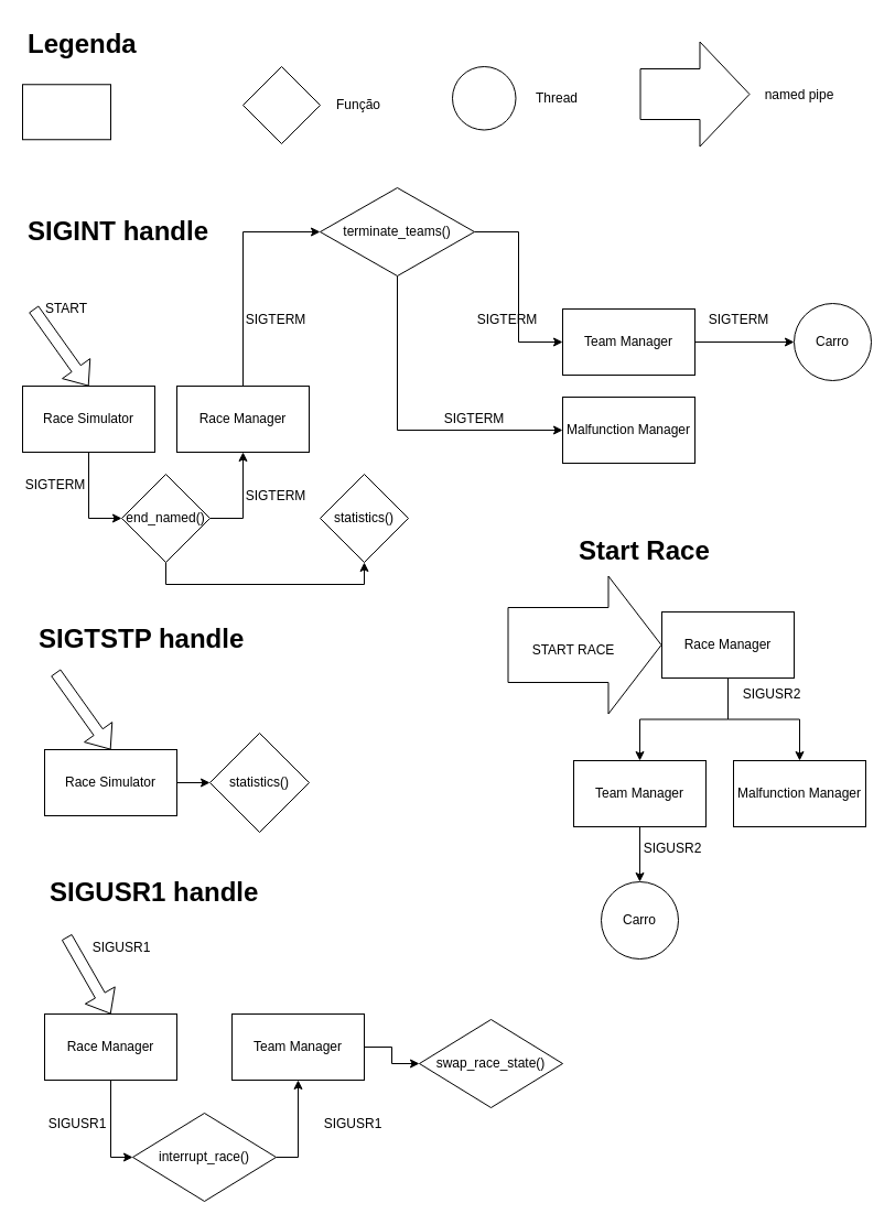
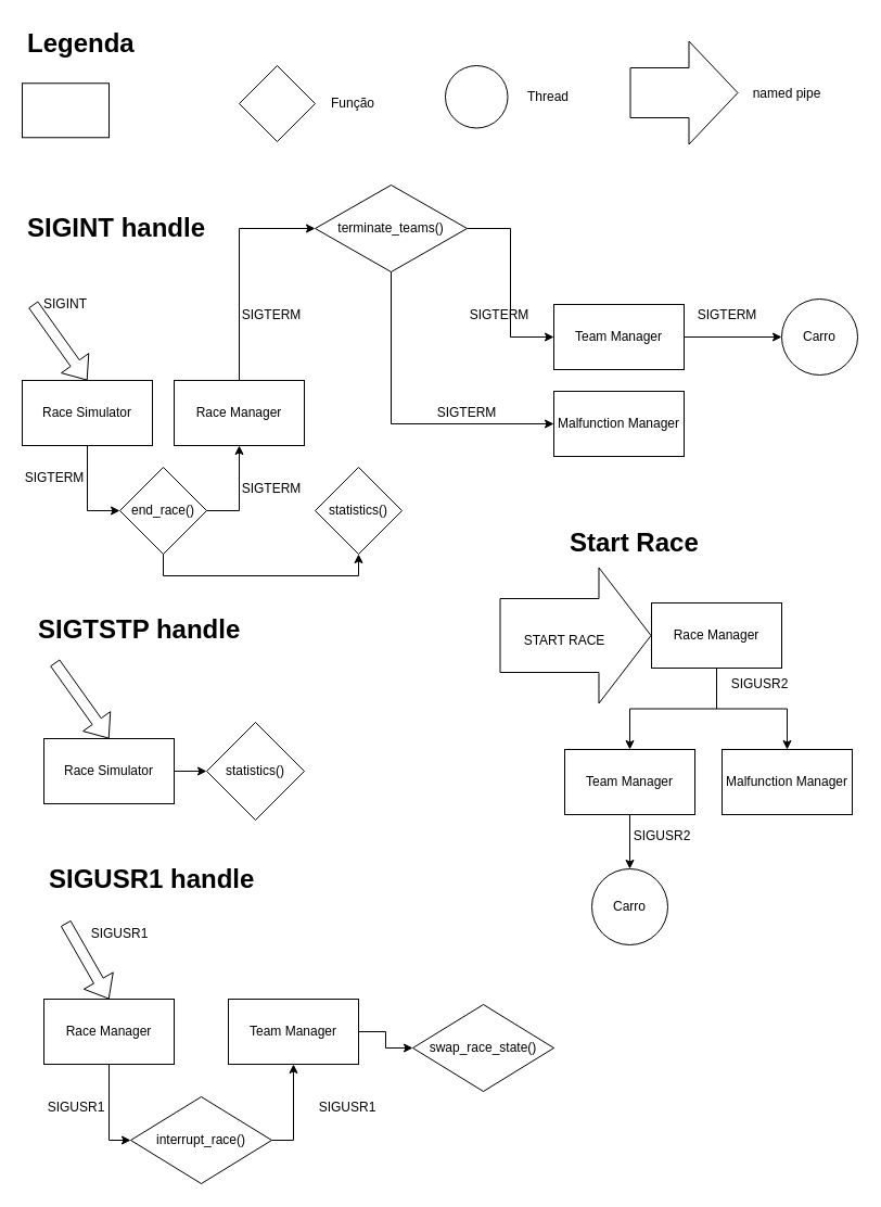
  <mxCell id="0" />
  <mxCell id="1" parent="0" />
  <mxCell id="2" style="edgeStyle=orthogonalEdgeStyle;rounded=0;orthogonalLoop=1;jettySize=auto;html=1;entryX=0;entryY=0.5;entryDx=0;entryDy=0;" edge="1" parent="1" source="3" target="14"><mxGeometry relative="1" as="geometry" /></mxCell>
  <mxCell id="3" value="Race Simulator" style="rounded=0;whiteSpace=wrap;html=1;" parent="1" vertex="1"><mxGeometry x="20" y="350" width="120" height="60" as="geometry" /></mxCell>
- <mxCell id="4" value="START" style="text;html=1;strokeColor=none;fillColor=none;align=center;verticalAlign=middle;whiteSpace=wrap;rounded=0;" parent="1" vertex="1"><mxGeometry x="40" y="270" width="40" height="20" as="geometry" /></mxCell>
+ <mxCell id="4" value="SIGINT" style="text;html=1;strokeColor=none;fillColor=none;align=center;verticalAlign=middle;whiteSpace=wrap;rounded=0;" parent="1" vertex="1"><mxGeometry x="40" y="270" width="40" height="20" as="geometry" /></mxCell>
  <mxCell id="5" value="" style="shape=flexArrow;endArrow=classic;html=1;entryX=0.5;entryY=0;entryDx=0;entryDy=0;" parent="1" target="3" edge="1"><mxGeometry width="50" height="50" relative="1" as="geometry"><mxPoint x="30" y="280" as="sourcePoint" /><mxPoint x="110" y="410" as="targetPoint" /></mxGeometry></mxCell>
  <mxCell id="6" style="edgeStyle=orthogonalEdgeStyle;rounded=0;orthogonalLoop=1;jettySize=auto;html=1;exitX=0.5;exitY=0;exitDx=0;exitDy=0;entryX=0;entryY=0.5;entryDx=0;entryDy=0;" edge="1" parent="1" source="7" target="19"><mxGeometry relative="1" as="geometry" /></mxCell>
  <mxCell id="7" value="Race Manager" style="rounded=0;whiteSpace=wrap;html=1;" parent="1" vertex="1"><mxGeometry x="160" y="350" width="120" height="60" as="geometry" /></mxCell>
  <mxCell id="8" style="edgeStyle=orthogonalEdgeStyle;rounded=0;orthogonalLoop=1;jettySize=auto;html=1;exitX=1;exitY=0.5;exitDx=0;exitDy=0;entryX=0;entryY=0.5;entryDx=0;entryDy=0;" edge="1" parent="1" source="9" target="11"><mxGeometry relative="1" as="geometry" /></mxCell>
  <mxCell id="9" value="Team Manager" style="rounded=0;whiteSpace=wrap;html=1;" parent="1" vertex="1"><mxGeometry x="510" y="280" width="120" height="60" as="geometry" /></mxCell>
  <mxCell id="10" value="SIGTERM" style="text;html=1;strokeColor=none;fillColor=none;align=center;verticalAlign=middle;whiteSpace=wrap;rounded=0;" parent="1" vertex="1"><mxGeometry x="230" y="280" width="40" height="20" as="geometry" /></mxCell>
  <mxCell id="11" value="Carro" style="ellipse;whiteSpace=wrap;html=1;aspect=fixed;" parent="1" vertex="1"><mxGeometry x="720" y="275" width="70" height="70" as="geometry" /></mxCell>
  <mxCell id="12" style="edgeStyle=orthogonalEdgeStyle;rounded=0;orthogonalLoop=1;jettySize=auto;html=1;exitX=1;exitY=0.5;exitDx=0;exitDy=0;entryX=0.5;entryY=1;entryDx=0;entryDy=0;" edge="1" parent="1" source="14" target="7"><mxGeometry relative="1" as="geometry" /></mxCell>
  <mxCell id="13" style="edgeStyle=orthogonalEdgeStyle;rounded=0;orthogonalLoop=1;jettySize=auto;html=1;exitX=0.5;exitY=1;exitDx=0;exitDy=0;entryX=0.5;entryY=1;entryDx=0;entryDy=0;" edge="1" parent="1" source="14" target="43"><mxGeometry relative="1" as="geometry" /></mxCell>
- <mxCell id="14" value="end_named()" style="rhombus;whiteSpace=wrap;html=1;" vertex="1" parent="1"><mxGeometry x="110" y="430" width="80" height="80" as="geometry" /></mxCell>
+ <mxCell id="14" value="end_race()" style="rhombus;whiteSpace=wrap;html=1;" vertex="1" parent="1"><mxGeometry x="110" y="430" width="80" height="80" as="geometry" /></mxCell>
  <mxCell id="15" value="SIGTERM" style="text;html=1;strokeColor=none;fillColor=none;align=center;verticalAlign=middle;whiteSpace=wrap;rounded=0;" vertex="1" parent="1"><mxGeometry x="30" y="430" width="40" height="20" as="geometry" /></mxCell>
  <mxCell id="16" value="SIGTERM" style="text;html=1;strokeColor=none;fillColor=none;align=center;verticalAlign=middle;whiteSpace=wrap;rounded=0;" vertex="1" parent="1"><mxGeometry x="230" y="440" width="40" height="20" as="geometry" /></mxCell>
  <mxCell id="17" style="edgeStyle=orthogonalEdgeStyle;rounded=0;orthogonalLoop=1;jettySize=auto;html=1;exitX=1;exitY=0.5;exitDx=0;exitDy=0;entryX=0;entryY=0.5;entryDx=0;entryDy=0;" edge="1" parent="1" source="19" target="9"><mxGeometry relative="1" as="geometry" /></mxCell>
  <mxCell id="18" style="edgeStyle=orthogonalEdgeStyle;rounded=0;orthogonalLoop=1;jettySize=auto;html=1;exitX=0.5;exitY=1;exitDx=0;exitDy=0;entryX=0;entryY=0.5;entryDx=0;entryDy=0;" edge="1" parent="1" source="19" target="22"><mxGeometry relative="1" as="geometry" /></mxCell>
  <mxCell id="19" value="terminate_teams()" style="rhombus;whiteSpace=wrap;html=1;" vertex="1" parent="1"><mxGeometry x="290" y="170" width="140" height="80" as="geometry" /></mxCell>
  <mxCell id="20" value="SIGTERM" style="text;html=1;strokeColor=none;fillColor=none;align=center;verticalAlign=middle;whiteSpace=wrap;rounded=0;" vertex="1" parent="1"><mxGeometry x="440" y="280" width="40" height="20" as="geometry" /></mxCell>
  <mxCell id="21" value="SIGTERM" style="text;html=1;strokeColor=none;fillColor=none;align=center;verticalAlign=middle;whiteSpace=wrap;rounded=0;" vertex="1" parent="1"><mxGeometry x="650" y="280" width="40" height="20" as="geometry" /></mxCell>
  <mxCell id="22" value="Malfunction Manager" style="rounded=0;whiteSpace=wrap;html=1;" vertex="1" parent="1"><mxGeometry x="510" y="360" width="120" height="60" as="geometry" /></mxCell>
  <mxCell id="23" value="SIGTERM" style="text;html=1;strokeColor=none;fillColor=none;align=center;verticalAlign=middle;whiteSpace=wrap;rounded=0;" vertex="1" parent="1"><mxGeometry x="410" y="370" width="40" height="20" as="geometry" /></mxCell>
  <mxCell id="24" value="" style="rounded=0;whiteSpace=wrap;html=1;" vertex="1" parent="1"><mxGeometry x="20" y="76.25" width="80" height="50" as="geometry" /></mxCell>
  <mxCell id="25" value="" style="rhombus;whiteSpace=wrap;html=1;" vertex="1" parent="1"><mxGeometry x="220" y="60" width="70" height="70" as="geometry" /></mxCell>
  <mxCell id="26" value="" style="ellipse;whiteSpace=wrap;html=1;aspect=fixed;" vertex="1" parent="1"><mxGeometry x="410" y="60" width="57.5" height="57.5" as="geometry" /></mxCell>
  <mxCell id="27" value="Função" style="text;html=1;strokeColor=none;fillColor=none;align=center;verticalAlign=middle;whiteSpace=wrap;rounded=0;" vertex="1" parent="1"><mxGeometry x="280" y="85" width="90" height="20" as="geometry" /></mxCell>
  <mxCell id="28" value="Thread" style="text;html=1;strokeColor=none;fillColor=none;align=center;verticalAlign=middle;whiteSpace=wrap;rounded=0;" vertex="1" parent="1"><mxGeometry x="460" y="78.75" width="90" height="20" as="geometry" /></mxCell>
  <mxCell id="29" value="&lt;h1&gt;SIGINT handle&lt;br&gt;&lt;/h1&gt;" style="text;html=1;strokeColor=none;fillColor=none;spacing=5;spacingTop=-20;whiteSpace=wrap;overflow=hidden;rounded=0;" vertex="1" parent="1"><mxGeometry x="20" y="190" width="220" height="50" as="geometry" /></mxCell>
  <mxCell id="30" value="&lt;h1&gt;Legenda&lt;br&gt;&lt;/h1&gt;" style="text;html=1;strokeColor=none;fillColor=none;spacing=5;spacingTop=-20;whiteSpace=wrap;overflow=hidden;rounded=0;" vertex="1" parent="1"><mxGeometry x="20" y="20" width="220" height="50" as="geometry" /></mxCell>
  <mxCell id="31" style="edgeStyle=orthogonalEdgeStyle;rounded=0;orthogonalLoop=1;jettySize=auto;html=1;exitX=1;exitY=0.5;exitDx=0;exitDy=0;entryX=0;entryY=0.5;entryDx=0;entryDy=0;" edge="1" parent="1" source="32" target="35"><mxGeometry relative="1" as="geometry" /></mxCell>
  <mxCell id="32" value="Race Simulator" style="rounded=0;whiteSpace=wrap;html=1;" vertex="1" parent="1"><mxGeometry x="40" y="680" width="120" height="60" as="geometry" /></mxCell>
  <mxCell id="33" value="" style="shape=flexArrow;endArrow=classic;html=1;entryX=0.5;entryY=0;entryDx=0;entryDy=0;" edge="1" parent="1" target="32"><mxGeometry width="50" height="50" relative="1" as="geometry"><mxPoint x="50" y="610" as="sourcePoint" /><mxPoint x="130" y="740" as="targetPoint" /></mxGeometry></mxCell>
  <mxCell id="34" value="&lt;h1&gt;SIGTSTP handle&lt;br&gt;&lt;/h1&gt;" style="text;html=1;strokeColor=none;fillColor=none;spacing=5;spacingTop=-20;whiteSpace=wrap;overflow=hidden;rounded=0;" vertex="1" parent="1"><mxGeometry x="30" y="560" width="220" height="50" as="geometry" /></mxCell>
  <mxCell id="35" value="statistics()" style="rhombus;whiteSpace=wrap;html=1;" vertex="1" parent="1"><mxGeometry x="190" y="665" width="90" height="90" as="geometry" /></mxCell>
  <mxCell id="36" style="edgeStyle=orthogonalEdgeStyle;rounded=0;orthogonalLoop=1;jettySize=auto;html=1;exitX=0.5;exitY=1;exitDx=0;exitDy=0;entryX=0;entryY=0.5;entryDx=0;entryDy=0;" edge="1" parent="1" source="37" target="42"><mxGeometry relative="1" as="geometry" /></mxCell>
  <mxCell id="37" value="Race Manager" style="rounded=0;whiteSpace=wrap;html=1;" vertex="1" parent="1"><mxGeometry x="40" y="920" width="120" height="60" as="geometry" /></mxCell>
  <mxCell id="38" value="" style="shape=flexArrow;endArrow=classic;html=1;entryX=0.5;entryY=0;entryDx=0;entryDy=0;" edge="1" parent="1" target="37"><mxGeometry width="50" height="50" relative="1" as="geometry"><mxPoint x="60" y="850" as="sourcePoint" /><mxPoint x="140" y="980" as="targetPoint" /></mxGeometry></mxCell>
  <mxCell id="39" value="&lt;h1&gt;SIGUSR1 handle&lt;br&gt;&lt;/h1&gt;" style="text;html=1;strokeColor=none;fillColor=none;spacing=5;spacingTop=-20;whiteSpace=wrap;overflow=hidden;rounded=0;" vertex="1" parent="1"><mxGeometry x="40" y="790" width="220" height="50" as="geometry" /></mxCell>
  <mxCell id="40" value="SIGUSR1" style="text;html=1;strokeColor=none;fillColor=none;align=center;verticalAlign=middle;whiteSpace=wrap;rounded=0;" vertex="1" parent="1"><mxGeometry x="90" y="850" width="40" height="20" as="geometry" /></mxCell>
  <mxCell id="41" style="edgeStyle=orthogonalEdgeStyle;rounded=0;orthogonalLoop=1;jettySize=auto;html=1;exitX=1;exitY=0.5;exitDx=0;exitDy=0;entryX=0.5;entryY=1;entryDx=0;entryDy=0;" edge="1" parent="1" source="42" target="45"><mxGeometry relative="1" as="geometry" /></mxCell>
  <mxCell id="42" value="interrupt_race()" style="rhombus;whiteSpace=wrap;html=1;" vertex="1" parent="1"><mxGeometry x="120" y="1010" width="130" height="80" as="geometry" /></mxCell>
  <mxCell id="43" value="statistics()" style="rhombus;whiteSpace=wrap;html=1;" vertex="1" parent="1"><mxGeometry x="290" y="430" width="80" height="80" as="geometry" /></mxCell>
  <mxCell id="44" style="edgeStyle=orthogonalEdgeStyle;rounded=0;orthogonalLoop=1;jettySize=auto;html=1;exitX=1;exitY=0.5;exitDx=0;exitDy=0;entryX=0;entryY=0.5;entryDx=0;entryDy=0;" edge="1" parent="1" source="45" target="46"><mxGeometry relative="1" as="geometry" /></mxCell>
  <mxCell id="45" value="Team Manager" style="rounded=0;whiteSpace=wrap;html=1;" vertex="1" parent="1"><mxGeometry x="210" y="920" width="120" height="60" as="geometry" /></mxCell>
  <mxCell id="46" value="swap_race_state()" style="rhombus;whiteSpace=wrap;html=1;" vertex="1" parent="1"><mxGeometry x="380" y="925" width="130" height="80" as="geometry" /></mxCell>
  <mxCell id="47" value="SIGUSR1" style="text;html=1;strokeColor=none;fillColor=none;align=center;verticalAlign=middle;whiteSpace=wrap;rounded=0;" vertex="1" parent="1"><mxGeometry x="50" y="1010" width="40" height="20" as="geometry" /></mxCell>
  <mxCell id="48" value="SIGUSR1" style="text;html=1;strokeColor=none;fillColor=none;align=center;verticalAlign=middle;whiteSpace=wrap;rounded=0;" vertex="1" parent="1"><mxGeometry x="300" y="1010" width="40" height="20" as="geometry" /></mxCell>
  <mxCell id="49" value="&lt;h1&gt;Start Race&lt;br&gt;&lt;/h1&gt;" style="text;html=1;strokeColor=none;fillColor=none;spacing=5;spacingTop=-20;whiteSpace=wrap;overflow=hidden;rounded=0;" vertex="1" parent="1"><mxGeometry x="520" y="480" width="130" height="50" as="geometry" /></mxCell>
  <mxCell id="50" style="edgeStyle=orthogonalEdgeStyle;rounded=0;orthogonalLoop=1;jettySize=auto;html=1;exitX=0.5;exitY=1;exitDx=0;exitDy=0;entryX=0.5;entryY=0;entryDx=0;entryDy=0;" edge="1" parent="1" source="52" target="58"><mxGeometry relative="1" as="geometry" /></mxCell>
  <mxCell id="51" style="edgeStyle=orthogonalEdgeStyle;rounded=0;orthogonalLoop=1;jettySize=auto;html=1;exitX=0.5;exitY=1;exitDx=0;exitDy=0;entryX=0.5;entryY=0;entryDx=0;entryDy=0;" edge="1" parent="1" source="52" target="59"><mxGeometry relative="1" as="geometry" /></mxCell>
  <mxCell id="52" value="Race Manager" style="rounded=0;whiteSpace=wrap;html=1;" vertex="1" parent="1"><mxGeometry x="600" y="555" width="120" height="60" as="geometry" /></mxCell>
  <mxCell id="53" value="" style="shape=flexArrow;endArrow=classic;html=1;endWidth=56;endSize=15.67;width=68;entryX=0;entryY=0.5;entryDx=0;entryDy=0;" edge="1" parent="1" target="52"><mxGeometry width="50" height="50" relative="1" as="geometry"><mxPoint x="460" y="585" as="sourcePoint" /><mxPoint x="450" y="595" as="targetPoint" /></mxGeometry></mxCell>
  <mxCell id="54" value="START RACE" style="text;html=1;strokeColor=none;fillColor=none;align=center;verticalAlign=middle;whiteSpace=wrap;rounded=0;" vertex="1" parent="1"><mxGeometry x="470" y="580" width="100" height="20" as="geometry" /></mxCell>
  <mxCell id="55" value="" style="shape=flexArrow;endArrow=classic;html=1;endWidth=48;endSize=14.67;width=46;" edge="1" parent="1"><mxGeometry width="50" height="50" relative="1" as="geometry"><mxPoint x="580" y="85" as="sourcePoint" /><mxPoint x="680" y="85" as="targetPoint" /></mxGeometry></mxCell>
  <mxCell id="56" value="named pipe" style="text;html=1;strokeColor=none;fillColor=none;align=center;verticalAlign=middle;whiteSpace=wrap;rounded=0;" vertex="1" parent="1"><mxGeometry x="680" y="76.25" width="90" height="20" as="geometry" /></mxCell>
  <mxCell id="57" style="edgeStyle=orthogonalEdgeStyle;rounded=0;orthogonalLoop=1;jettySize=auto;html=1;exitX=0.5;exitY=1;exitDx=0;exitDy=0;entryX=0.5;entryY=0;entryDx=0;entryDy=0;" edge="1" parent="1" source="58" target="60"><mxGeometry relative="1" as="geometry" /></mxCell>
  <mxCell id="58" value="Team Manager" style="rounded=0;whiteSpace=wrap;html=1;" vertex="1" parent="1"><mxGeometry x="520" y="690" width="120" height="60" as="geometry" /></mxCell>
  <mxCell id="59" value="Malfunction Manager" style="rounded=0;whiteSpace=wrap;html=1;" vertex="1" parent="1"><mxGeometry x="665" y="690" width="120" height="60" as="geometry" /></mxCell>
  <mxCell id="60" value="Carro" style="ellipse;whiteSpace=wrap;html=1;aspect=fixed;" vertex="1" parent="1"><mxGeometry x="545" y="800" width="70" height="70" as="geometry" /></mxCell>
  <mxCell id="61" value="SIGUSR2" style="text;html=1;strokeColor=none;fillColor=none;align=center;verticalAlign=middle;whiteSpace=wrap;rounded=0;" vertex="1" parent="1"><mxGeometry x="680" y="620" width="40" height="20" as="geometry" /></mxCell>
  <mxCell id="62" value="SIGUSR2" style="text;html=1;strokeColor=none;fillColor=none;align=center;verticalAlign=middle;whiteSpace=wrap;rounded=0;" vertex="1" parent="1"><mxGeometry x="590" y="760" width="40" height="20" as="geometry" /></mxCell>
